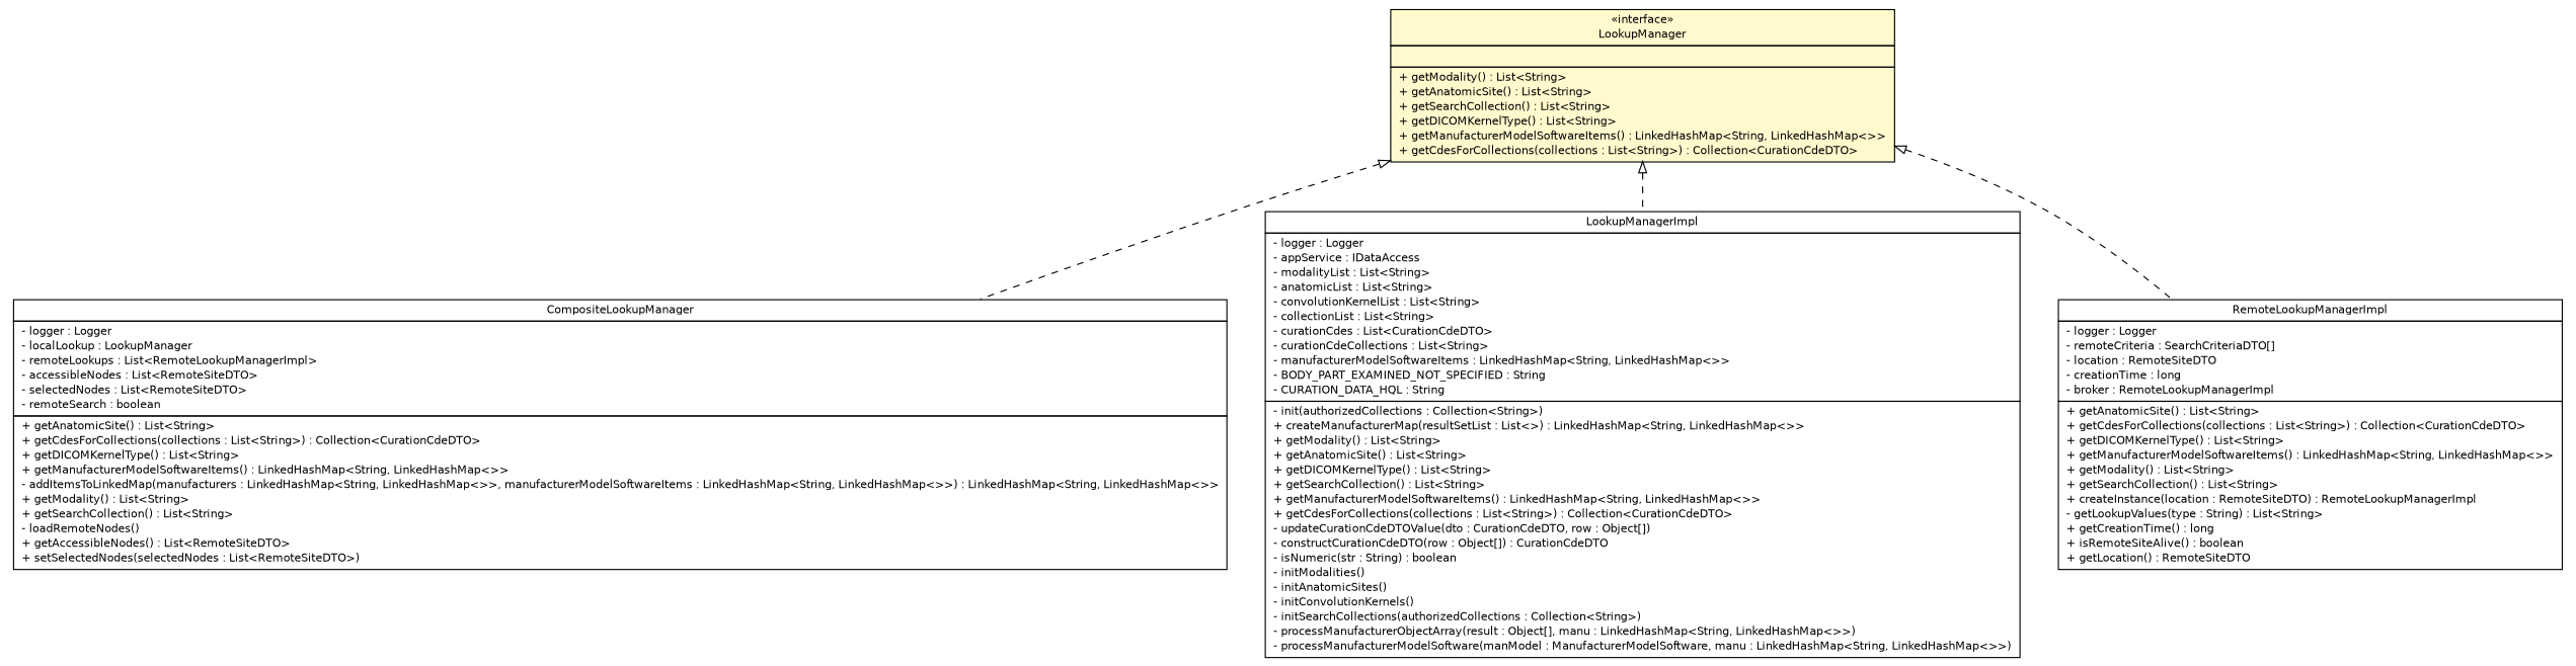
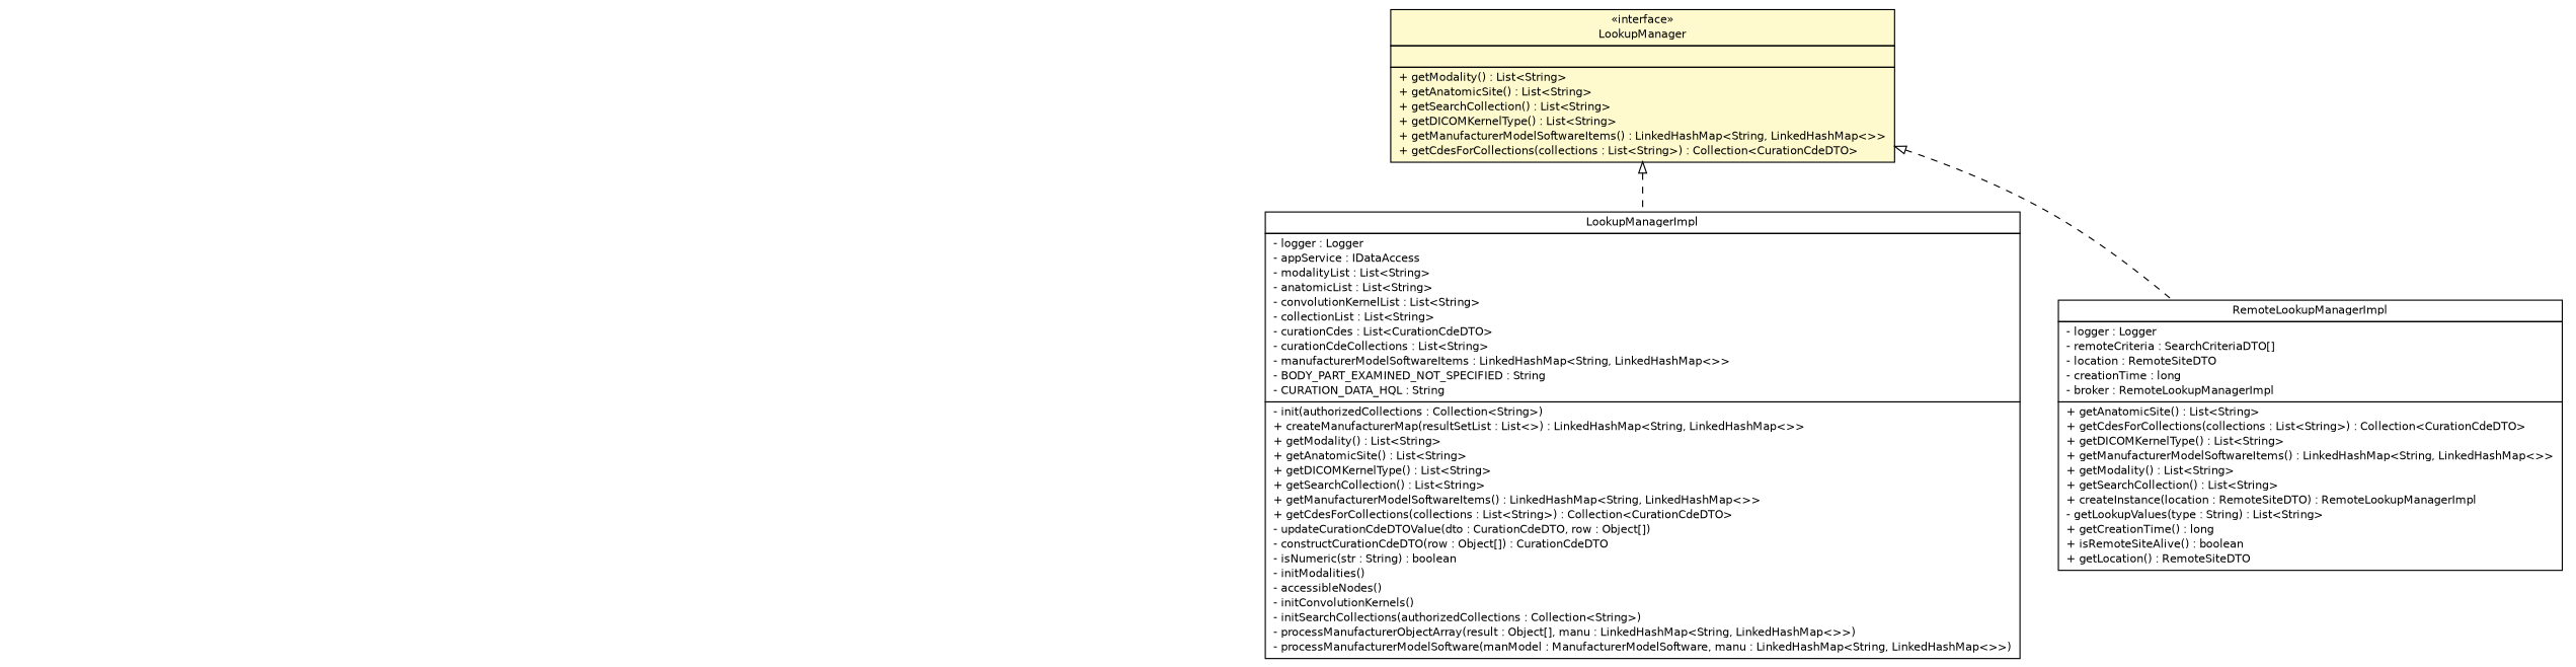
  digraph {
    node [fontcolor=black fontname=Helvetica fontsize=10.0 shape=plaintext]
    edge [arrowtail=empty dir=back fontname=Helvetica fontsize=10 headport=p labelfontname=Helvetica labelfontsize=10 style=dashed tailport=p]
-   n1 [label=<<table border="0" cellborder="1" cellspacing="0" cellpadding="2" port="p" href="./CompositeLookupManager.html"> 		<tr><td><table border="0" cellspacing="0" cellpadding="1"> 			<tr><td> CompositeLookupManager </td></tr> 		</table></td></tr> 		<tr><td><table border="0" cellspacing="0" cellpadding="1"> 			<tr><td align="left"> - logger : Logger </td></tr> 			<tr><td align="left"> - localLookup : LookupManager </td></tr> 			<tr><td align="left"> - remoteLookups : List&lt;RemoteLookupManagerImpl&gt; </td></tr> 			<tr><td align="left"> - accessibleNodes : List&lt;RemoteSiteDTO&gt; </td></tr> 			<tr><td align="left"> - selectedNodes : List&lt;RemoteSiteDTO&gt; </td></tr> 			<tr><td align="left"> - remoteSearch : boolean </td></tr> 		</table></td></tr> 		<tr><td><table border="0" cellspacing="0" cellpadding="1"> 			<tr><td align="left"> + getAnatomicSite() : List&lt;String&gt; </td></tr> 			<tr><td align="left"> + getCdesForCollections(collections : List&lt;String&gt;) : Collection&lt;CurationCdeDTO&gt; </td></tr> 			<tr><td align="left"> + getDICOMKernelType() : List&lt;String&gt; </td></tr> 			<tr><td align="left"> + getManufacturerModelSoftwareItems() : LinkedHashMap&lt;String, LinkedHashMap&lt;&gt;&gt; </td></tr> 			<tr><td align="left"> - addItemsToLinkedMap(manufacturers : LinkedHashMap&lt;String, LinkedHashMap&lt;&gt;&gt;, manufacturerModelSoftwareItems : LinkedHashMap&lt;String, LinkedHashMap&lt;&gt;&gt;) : LinkedHashMap&lt;String, LinkedHashMap&lt;&gt;&gt; </td></tr> 			<tr><td align="left"> + getModality() : List&lt;String&gt; </td></tr> 			<tr><td align="left"> + getSearchCollection() : List&lt;String&gt; </td></tr> 			<tr><td align="left"> - loadRemoteNodes() </td></tr> 			<tr><td align="left"> + getAccessibleNodes() : List&lt;RemoteSiteDTO&gt; </td></tr> 			<tr><td align="left"> + setSelectedNodes(selectedNodes : List&lt;RemoteSiteDTO&gt;) </td></tr> 		</table></td></tr> 		</table>>]
    n2 [label=<<table border="0" cellborder="1" cellspacing="0" cellpadding="2" port="p" bgcolor="lemonChiffon" href="./LookupManager.html"> 		<tr><td><table border="0" cellspacing="0" cellpadding="1"> 			<tr><td> &laquo;interface&raquo; </td></tr> 			<tr><td> LookupManager </td></tr> 		</table></td></tr> 		<tr><td><table border="0" cellspacing="0" cellpadding="1"> 			<tr><td align="left">  </td></tr> 		</table></td></tr> 		<tr><td><table border="0" cellspacing="0" cellpadding="1"> 			<tr><td align="left"> + getModality() : List&lt;String&gt; </td></tr> 			<tr><td align="left"> + getAnatomicSite() : List&lt;String&gt; </td></tr> 			<tr><td align="left"> + getSearchCollection() : List&lt;String&gt; </td></tr> 			<tr><td align="left"> + getDICOMKernelType() : List&lt;String&gt; </td></tr> 			<tr><td align="left"> + getManufacturerModelSoftwareItems() : LinkedHashMap&lt;String, LinkedHashMap&lt;&gt;&gt; </td></tr> 			<tr><td align="left"> + getCdesForCollections(collections : List&lt;String&gt;) : Collection&lt;CurationCdeDTO&gt; </td></tr> 		</table></td></tr> 		</table>>]
-   n3 [label=<<table border="0" cellborder="1" cellspacing="0" cellpadding="2" port="p" href="./LookupManagerImpl.html"> 		<tr><td><table border="0" cellspacing="0" cellpadding="1"> 			<tr><td> LookupManagerImpl </td></tr> 		</table></td></tr> 		<tr><td><table border="0" cellspacing="0" cellpadding="1"> 			<tr><td align="left"> - logger : Logger </td></tr> 			<tr><td align="left"> - appService : IDataAccess </td></tr> 			<tr><td align="left"> - modalityList : List&lt;String&gt; </td></tr> 			<tr><td align="left"> - anatomicList : List&lt;String&gt; </td></tr> 			<tr><td align="left"> - convolutionKernelList : List&lt;String&gt; </td></tr> 			<tr><td align="left"> - collectionList : List&lt;String&gt; </td></tr> 			<tr><td align="left"> - curationCdes : List&lt;CurationCdeDTO&gt; </td></tr> 			<tr><td align="left"> - curationCdeCollections : List&lt;String&gt; </td></tr> 			<tr><td align="left"> - manufacturerModelSoftwareItems : LinkedHashMap&lt;String, LinkedHashMap&lt;&gt;&gt; </td></tr> 			<tr><td align="left"> - BODY_PART_EXAMINED_NOT_SPECIFIED : String </td></tr> 			<tr><td align="left"> - CURATION_DATA_HQL : String </td></tr> 		</table></td></tr> 		<tr><td><table border="0" cellspacing="0" cellpadding="1"> 			<tr><td align="left"> - init(authorizedCollections : Collection&lt;String&gt;) </td></tr> 			<tr><td align="left"> + createManufacturerMap(resultSetList : List&lt;&gt;) : LinkedHashMap&lt;String, LinkedHashMap&lt;&gt;&gt; </td></tr> 			<tr><td align="left"> + getModality() : List&lt;String&gt; </td></tr> 			<tr><td align="left"> + getAnatomicSite() : List&lt;String&gt; </td></tr> 			<tr><td align="left"> + getDICOMKernelType() : List&lt;String&gt; </td></tr> 			<tr><td align="left"> + getSearchCollection() : List&lt;String&gt; </td></tr> 			<tr><td align="left"> + getManufacturerModelSoftwareItems() : LinkedHashMap&lt;String, LinkedHashMap&lt;&gt;&gt; </td></tr> 			<tr><td align="left"> + getCdesForCollections(collections : List&lt;String&gt;) : Collection&lt;CurationCdeDTO&gt; </td></tr> 			<tr><td align="left"> - updateCurationCdeDTOValue(dto : CurationCdeDTO, row : Object[]) </td></tr> 			<tr><td align="left"> - constructCurationCdeDTO(row : Object[]) : CurationCdeDTO </td></tr> 			<tr><td align="left"> - isNumeric(str : String) : boolean </td></tr> 			<tr><td align="left"> - initModalities() </td></tr> 			<tr><td align="left"> - initAnatomicSites() </td></tr> 			<tr><td align="left"> - initConvolutionKernels() </td></tr> 			<tr><td align="left"> - initSearchCollections(authorizedCollections : Collection&lt;String&gt;) </td></tr> 			<tr><td align="left"> - processManufacturerObjectArray(result : Object[], manu : LinkedHashMap&lt;String, LinkedHashMap&lt;&gt;&gt;) </td></tr> 			<tr><td align="left"> - processManufacturerModelSoftware(manModel : ManufacturerModelSoftware, manu : LinkedHashMap&lt;String, LinkedHashMap&lt;&gt;&gt;) </td></tr> 		</table></td></tr> 		</table>>]
+   n3 [label=<<table border="0" cellborder="1" cellspacing="0" cellpadding="2" port="p" href="./LookupManagerImpl.html"> 		<tr><td><table border="0" cellspacing="0" cellpadding="1"> 			<tr><td> LookupManagerImpl </td></tr> 		</table></td></tr> 		<tr><td><table border="0" cellspacing="0" cellpadding="1"> 			<tr><td align="left"> - logger : Logger </td></tr> 			<tr><td align="left"> - appService : IDataAccess </td></tr> 			<tr><td align="left"> - modalityList : List&lt;String&gt; </td></tr> 			<tr><td align="left"> - anatomicList : List&lt;String&gt; </td></tr> 			<tr><td align="left"> - convolutionKernelList : List&lt;String&gt; </td></tr> 			<tr><td align="left"> - collectionList : List&lt;String&gt; </td></tr> 			<tr><td align="left"> - curationCdes : List&lt;CurationCdeDTO&gt; </td></tr> 			<tr><td align="left"> - curationCdeCollections : List&lt;String&gt; </td></tr> 			<tr><td align="left"> - manufacturerModelSoftwareItems : LinkedHashMap&lt;String, LinkedHashMap&lt;&gt;&gt; </td></tr> 			<tr><td align="left"> - BODY_PART_EXAMINED_NOT_SPECIFIED : String </td></tr> 			<tr><td align="left"> - CURATION_DATA_HQL : String </td></tr> 		</table></td></tr> 		<tr><td><table border="0" cellspacing="0" cellpadding="1"> 			<tr><td align="left"> - init(authorizedCollections : Collection&lt;String&gt;) </td></tr> 			<tr><td align="left"> + createManufacturerMap(resultSetList : List&lt;&gt;) : LinkedHashMap&lt;String, LinkedHashMap&lt;&gt;&gt; </td></tr> 			<tr><td align="left"> + getModality() : List&lt;String&gt; </td></tr> 			<tr><td align="left"> + getAnatomicSite() : List&lt;String&gt; </td></tr> 			<tr><td align="left"> + getDICOMKernelType() : List&lt;String&gt; </td></tr> 			<tr><td align="left"> + getSearchCollection() : List&lt;String&gt; </td></tr> 			<tr><td align="left"> + getManufacturerModelSoftwareItems() : LinkedHashMap&lt;String, LinkedHashMap&lt;&gt;&gt; </td></tr> 			<tr><td align="left"> + getCdesForCollections(collections : List&lt;String&gt;) : Collection&lt;CurationCdeDTO&gt; </td></tr> 			<tr><td align="left"> - updateCurationCdeDTOValue(dto : CurationCdeDTO, row : Object[]) </td></tr> 			<tr><td align="left"> - constructCurationCdeDTO(row : Object[]) : CurationCdeDTO </td></tr> 			<tr><td align="left"> - isNumeric(str : String) : boolean </td></tr> 			<tr><td align="left"> - initModalities() </td></tr> 			<tr><td align="left"> - accessibleNodes() </td></tr> 			<tr><td align="left"> - initConvolutionKernels() </td></tr> 			<tr><td align="left"> - initSearchCollections(authorizedCollections : Collection&lt;String&gt;) </td></tr> 			<tr><td align="left"> - processManufacturerObjectArray(result : Object[], manu : LinkedHashMap&lt;String, LinkedHashMap&lt;&gt;&gt;) </td></tr> 			<tr><td align="left"> - processManufacturerModelSoftware(manModel : ManufacturerModelSoftware, manu : LinkedHashMap&lt;String, LinkedHashMap&lt;&gt;&gt;) </td></tr> 		</table></td></tr> 		</table>>]
    n4 [label=<<table border="0" cellborder="1" cellspacing="0" cellpadding="2" port="p" href="./RemoteLookupManagerImpl.html"> 		<tr><td><table border="0" cellspacing="0" cellpadding="1"> 			<tr><td> RemoteLookupManagerImpl </td></tr> 		</table></td></tr> 		<tr><td><table border="0" cellspacing="0" cellpadding="1"> 			<tr><td align="left"> - logger : Logger </td></tr> 			<tr><td align="left"> - remoteCriteria : SearchCriteriaDTO[] </td></tr> 			<tr><td align="left"> - location : RemoteSiteDTO </td></tr> 			<tr><td align="left"> - creationTime : long </td></tr> 			<tr><td align="left"> - broker : RemoteLookupManagerImpl </td></tr> 		</table></td></tr> 		<tr><td><table border="0" cellspacing="0" cellpadding="1"> 			<tr><td align="left"> + getAnatomicSite() : List&lt;String&gt; </td></tr> 			<tr><td align="left"> + getCdesForCollections(collections : List&lt;String&gt;) : Collection&lt;CurationCdeDTO&gt; </td></tr> 			<tr><td align="left"> + getDICOMKernelType() : List&lt;String&gt; </td></tr> 			<tr><td align="left"> + getManufacturerModelSoftwareItems() : LinkedHashMap&lt;String, LinkedHashMap&lt;&gt;&gt; </td></tr> 			<tr><td align="left"> + getModality() : List&lt;String&gt; </td></tr> 			<tr><td align="left"> + getSearchCollection() : List&lt;String&gt; </td></tr> 			<tr><td align="left"> + createInstance(location : RemoteSiteDTO) : RemoteLookupManagerImpl </td></tr> 			<tr><td align="left"> - getLookupValues(type : String) : List&lt;String&gt; </td></tr> 			<tr><td align="left"> + getCreationTime() : long </td></tr> 			<tr><td align="left"> + isRemoteSiteAlive() : boolean </td></tr> 			<tr><td align="left"> + getLocation() : RemoteSiteDTO </td></tr> 		</table></td></tr> 		</table>>]
-   n2 -> n1
    n2 -> n3
    n2 -> n4
  }
